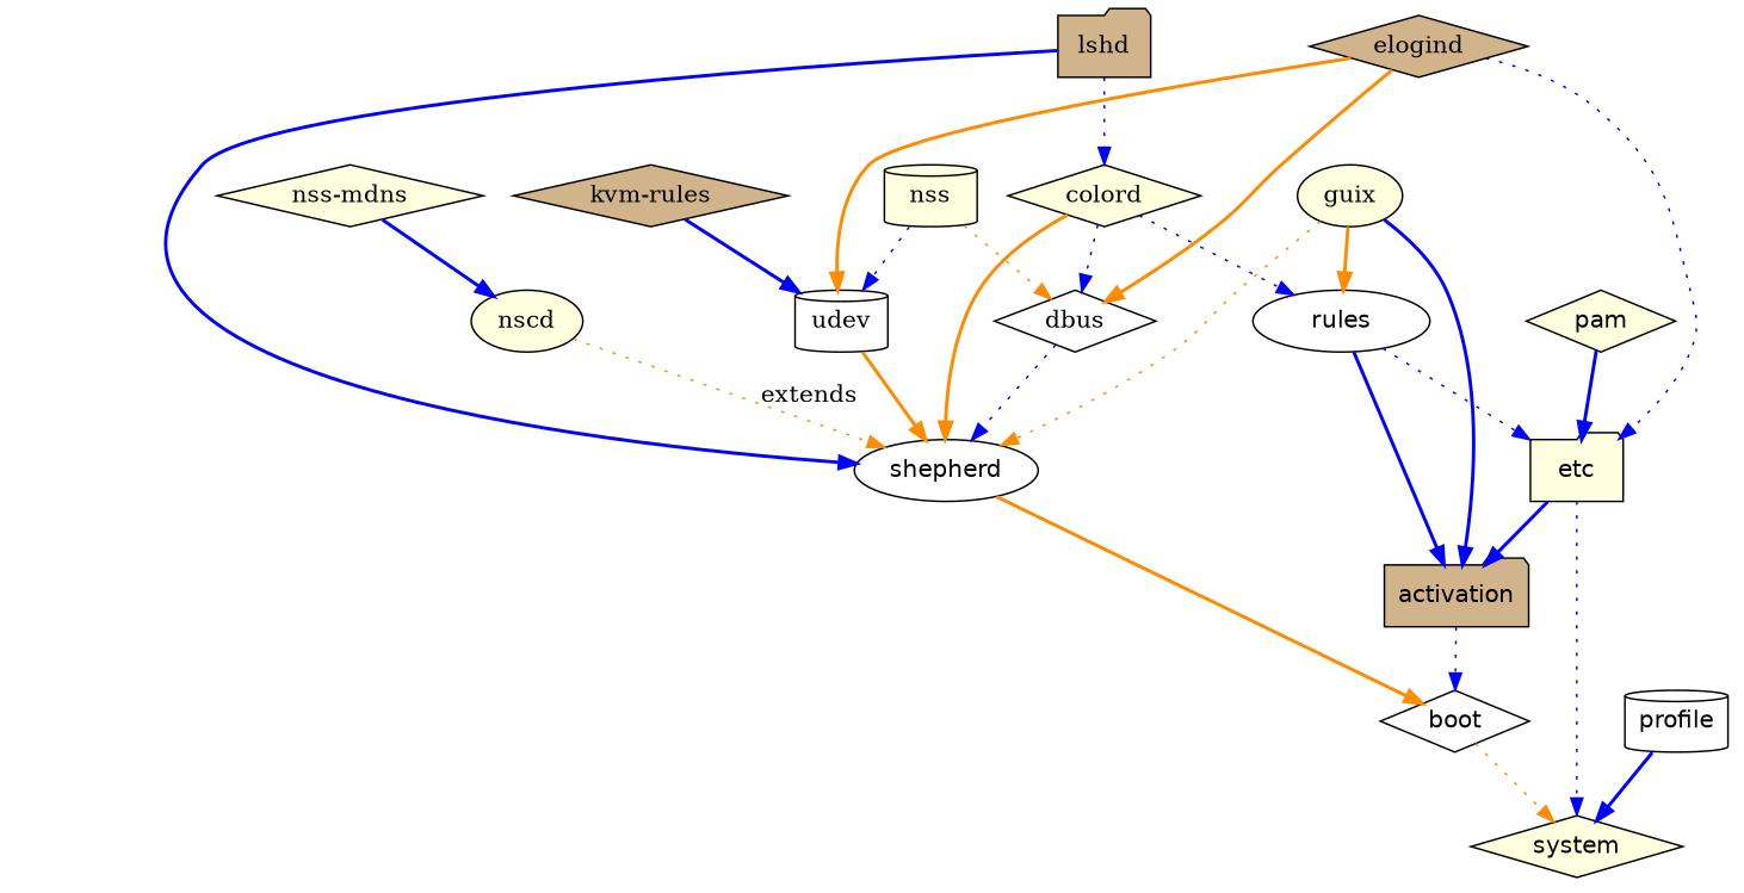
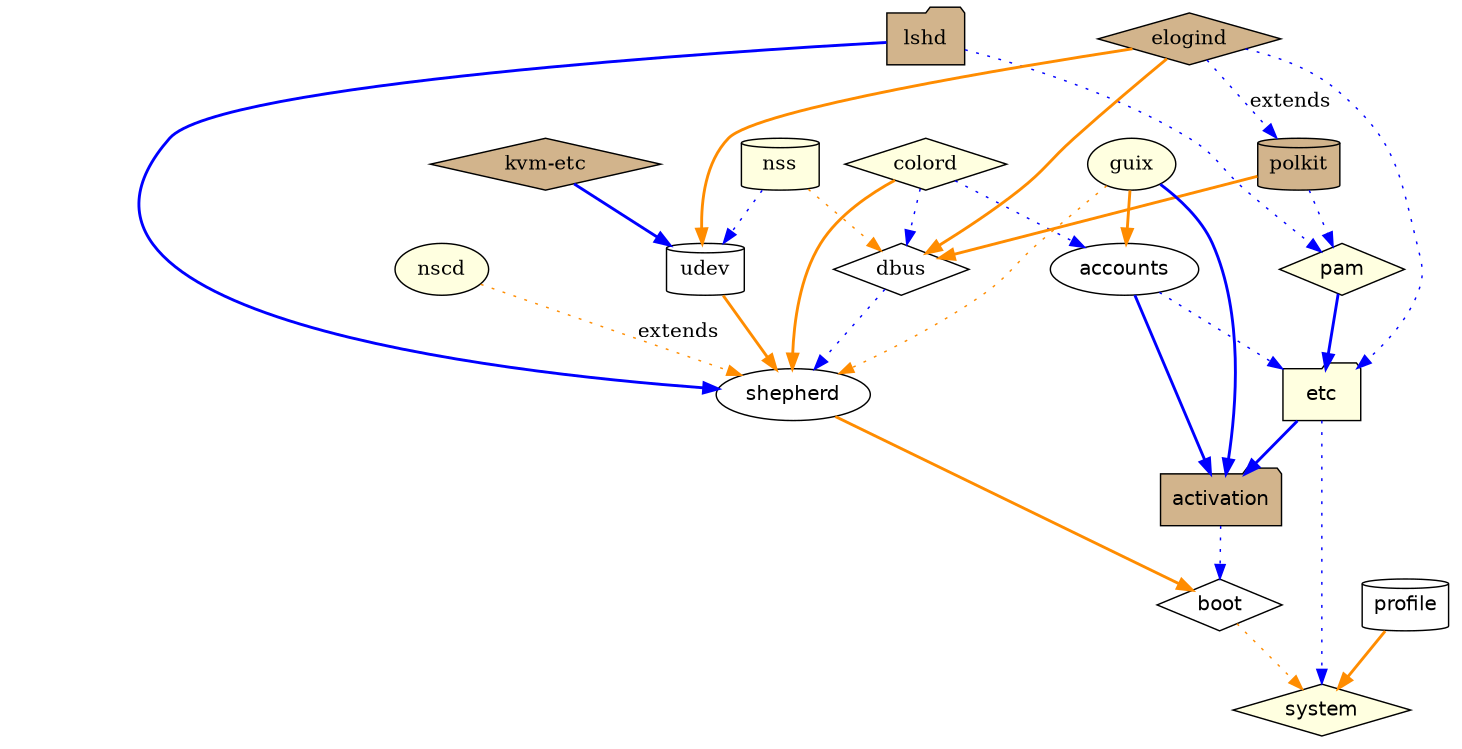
  digraph {
    node [fillcolor=lightyellow shape=diamond style=filled]
    edge [color=blue style=bold]
    shepherd [fillcolor=white fontname="dejavu sans" shape=ellipse]
    boot [fillcolor=white fontname="dejavu sans"]
    system [fontname="dejavu sans"]
    pam [fontname="dejavu sans"]
    etc [fontname="dejavu sans" shape=folder]
    activation [fillcolor=tan fontname="dejavu sans" shape=folder]
    profile [fillcolor=white fontname="dejavu sans" shape=cylinder]
-   accounts [fillcolor=white fontname="dejavu sans" shape=ellipse label=rules]
+   accounts [fillcolor=white fontname="dejavu sans" shape=ellipse]
    lshd [fillcolor=tan shape=folder]
    udev [fillcolor=white shape=cylinder]
    nscd [shape=ellipse]
-   "nss-mdns"
-   "kvm-rules" [fillcolor=tan]
+   "kvm-rules" [fillcolor=tan label="kvm-etc"]
    colord
    dbus [fillcolor=white]
    n16 [label=nss shape=cylinder]
+   polkit [fillcolor=tan shape=cylinder]
    elogind [fillcolor=tan]
    guix [shape=ellipse]
    shepherd -> boot [color=darkorange]
    boot -> system [color=darkorange style=dotted]
    pam -> etc
    etc -> system [style=dotted]
    etc -> activation
    activation -> boot [style=dotted]
-   profile -> system
+   profile -> system [color=darkorange]
    accounts -> etc [style=dotted]
    accounts -> activation
    lshd -> shepherd
-   lshd -> colord [style=dotted]
+   lshd -> pam [style=dotted]
    udev -> shepherd [color=darkorange]
    nscd -> shepherd [color=darkorange label=extends style=dotted]
-   "nss-mdns" -> nscd
    "kvm-rules" -> udev
    colord -> shepherd [color=darkorange]
    colord -> accounts [style=dotted]
    colord -> dbus [style=dotted]
    dbus -> shepherd [style=dotted]
    n16 -> udev [style=dotted]
    n16 -> dbus [color=darkorange style=dotted]
+   polkit -> pam [style=dotted]
+   polkit -> dbus [color=darkorange]
    elogind -> etc [style=dotted]
    elogind -> udev [color=darkorange]
    elogind -> dbus [color=darkorange]
+   elogind -> polkit [label=extends style=dotted]
    guix -> shepherd [color=darkorange style=dotted]
    guix -> activation
    guix -> accounts [color=darkorange]
  }
